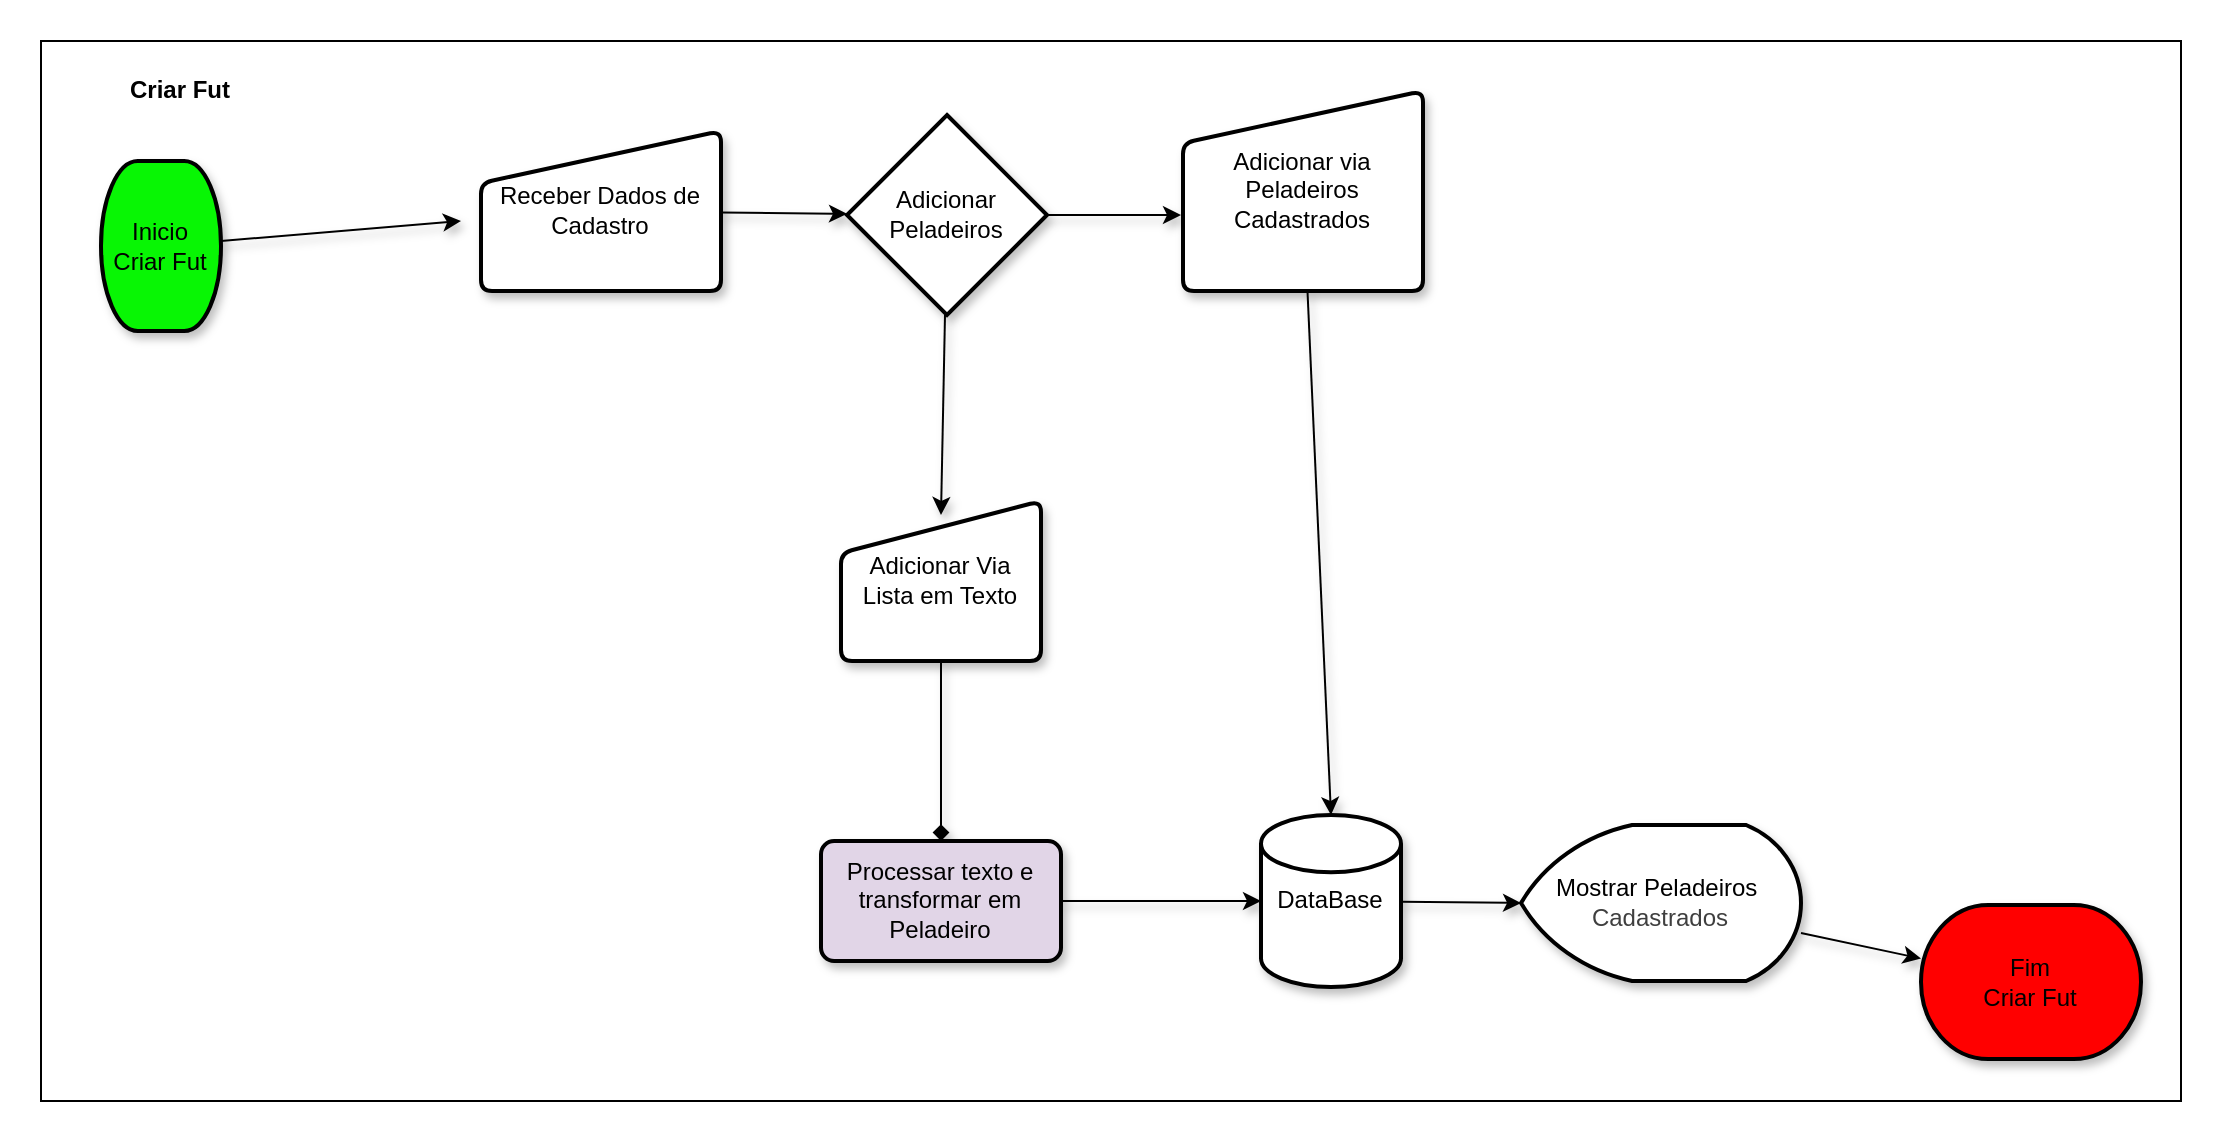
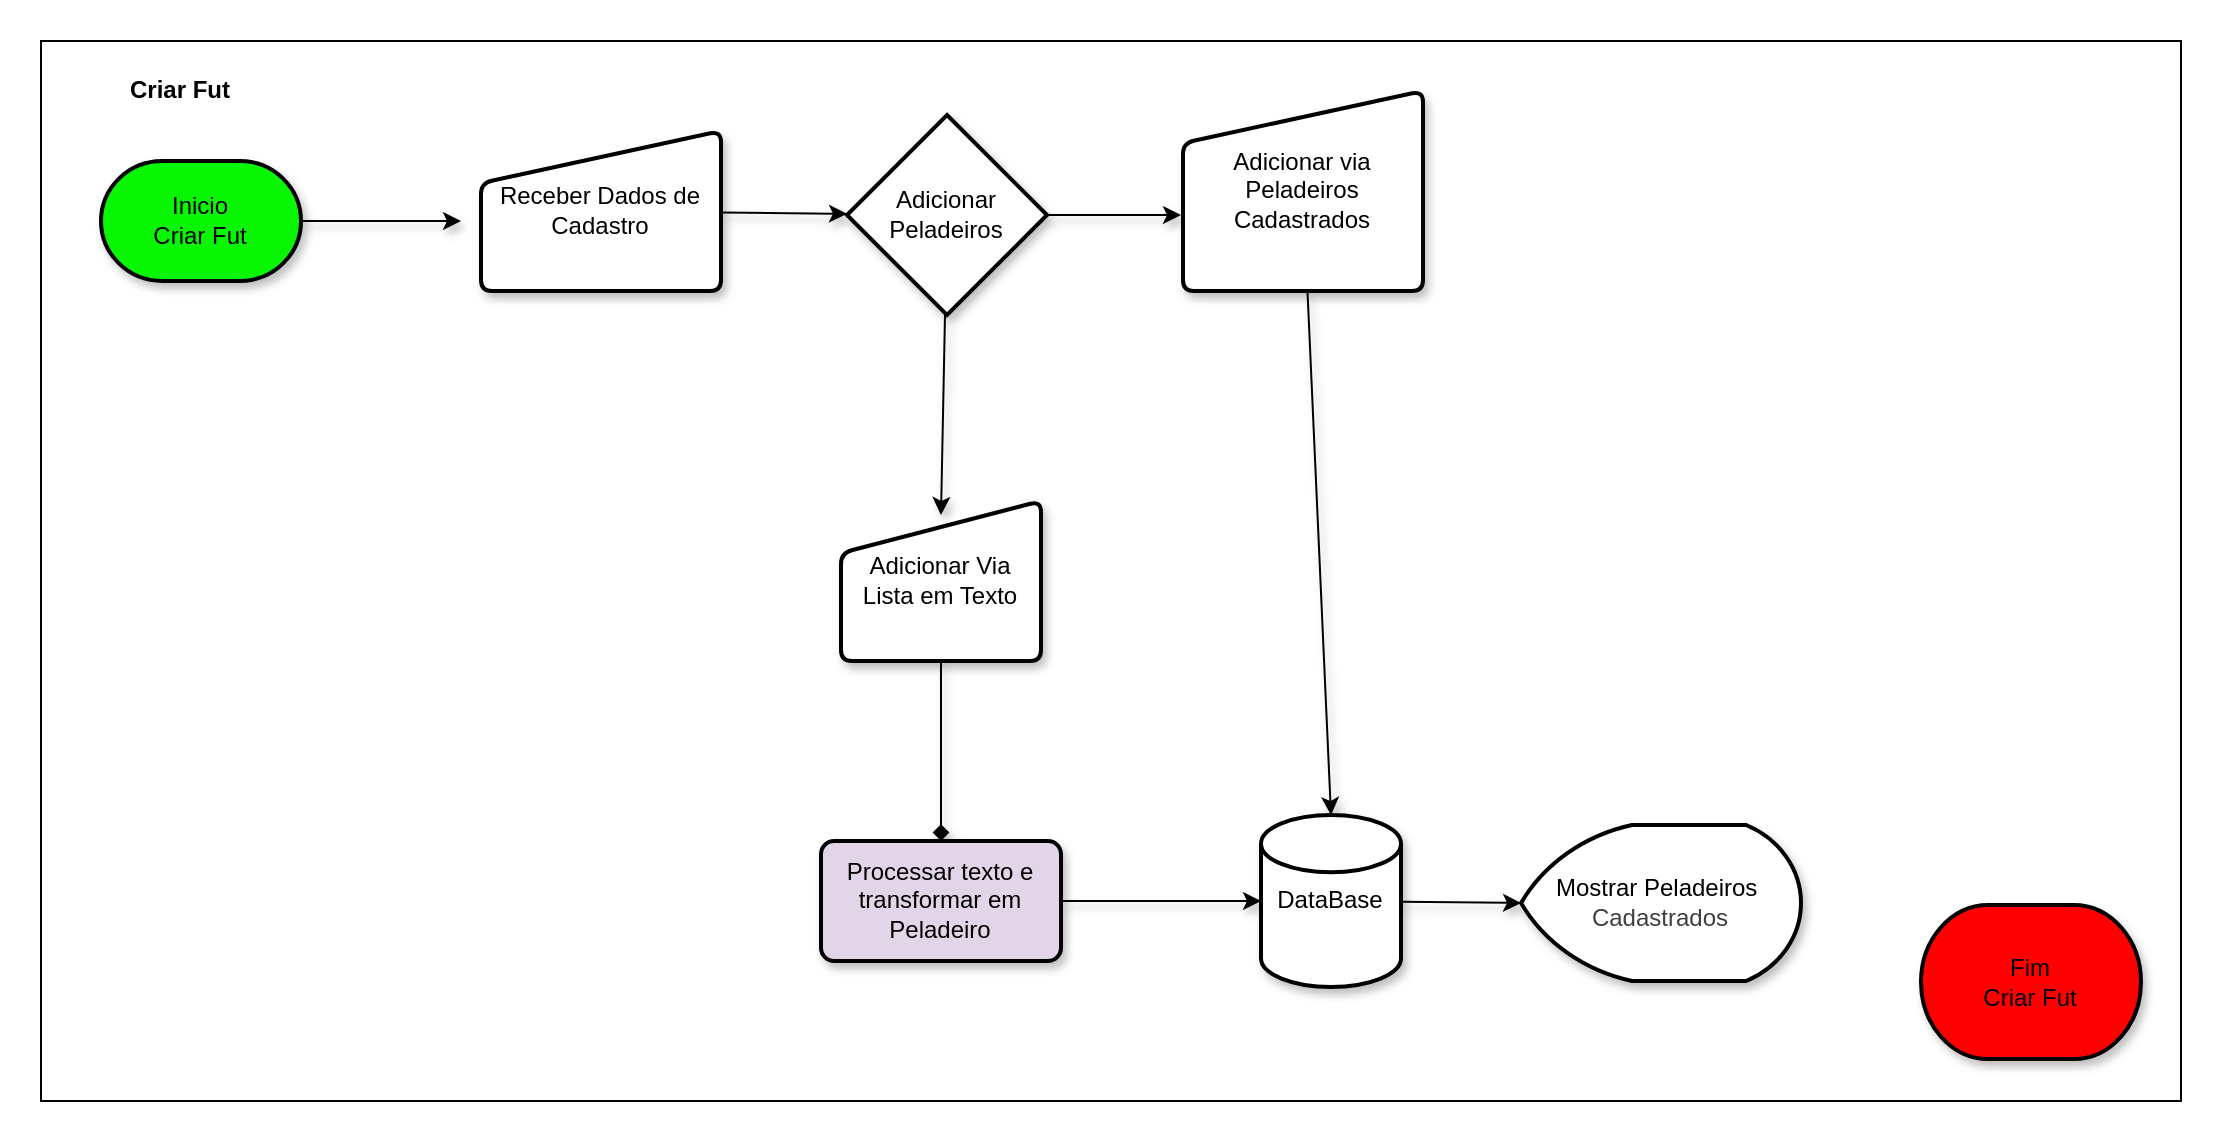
  <mxCell id="0" />
  <mxCell id="1" parent="0" />
  <mxCell id="2" value="" style="rounded=0;whiteSpace=wrap;html=1;" vertex="1" parent="1"><mxGeometry x="20" y="20" width="1070" height="530" as="geometry" /></mxCell>
  <mxCell id="3" value="" style="edgeStyle=none;html=1;shadow=1;" edge="1" parent="1" source="4"><mxGeometry relative="1" as="geometry"><mxPoint x="230" y="110" as="targetPoint" /></mxGeometry></mxCell>
- <mxCell id="4" value="Inicio&lt;div&gt;Criar Fut&lt;/div&gt;" style="strokeWidth=2;html=1;shape=mxgraph.flowchart.terminator;whiteSpace=wrap;fillColor=light-dark(#08f604, #ededed);shadow=1;" vertex="1" parent="1"><mxGeometry x="50" y="80" width="60" height="85" as="geometry" /></mxCell>
+ <mxCell id="4" value="Inicio&lt;div&gt;Criar Fut&lt;/div&gt;" style="strokeWidth=2;html=1;shape=mxgraph.flowchart.terminator;whiteSpace=wrap;fillColor=light-dark(#08f604, #ededed);shadow=1;" vertex="1" parent="1"><mxGeometry x="50" y="80" width="100" height="60" as="geometry" /></mxCell>
  <mxCell id="5" value="" style="edgeStyle=none;html=1;shadow=1;" edge="1" parent="1" source="7"><mxGeometry relative="1" as="geometry"><mxPoint x="590" y="107" as="targetPoint" /></mxGeometry></mxCell>
  <mxCell id="6" value="" style="edgeStyle=none;html=1;shadow=1;" edge="1" parent="1" source="7"><mxGeometry relative="1" as="geometry"><mxPoint x="470" y="257" as="targetPoint" /></mxGeometry></mxCell>
  <mxCell id="7" value="Adicionar Peladeiros" style="strokeWidth=2;html=1;shape=mxgraph.flowchart.decision;whiteSpace=wrap;shadow=1;" vertex="1" parent="1"><mxGeometry x="423" y="57" width="100" height="100" as="geometry" /></mxCell>
  <mxCell id="8" value="" style="edgeStyle=none;html=1;shadow=1;" edge="1" parent="1" source="9" target="7"><mxGeometry relative="1" as="geometry" /></mxCell>
  <mxCell id="9" value="&lt;span style=&quot;color: rgb(0, 0, 0);&quot;&gt;Receber Dados de Cadastro&lt;/span&gt;" style="html=1;strokeWidth=2;shape=manualInput;whiteSpace=wrap;rounded=1;size=26;arcSize=11;shadow=1;" vertex="1" parent="1"><mxGeometry x="240" y="65" width="120" height="80" as="geometry" /></mxCell>
  <mxCell id="10" value="" style="edgeStyle=none;html=1;entryX=0.5;entryY=0;entryDx=0;entryDy=0;entryPerimeter=0;shadow=1;" edge="1" parent="1" source="11" target="17"><mxGeometry relative="1" as="geometry"><mxPoint x="851" y="95" as="targetPoint" /></mxGeometry></mxCell>
  <mxCell id="11" value="&lt;span style=&quot;color: rgb(0, 0, 0);&quot;&gt;Adicionar via Peladeiros Cadastrados&lt;/span&gt;" style="html=1;strokeWidth=2;shape=manualInput;whiteSpace=wrap;rounded=1;size=26;arcSize=11;shadow=1;" vertex="1" parent="1"><mxGeometry x="591" y="45" width="120" height="100" as="geometry" /></mxCell>
  <mxCell id="12" value="" style="edgeStyle=none;html=1;shadow=1;endArrow=diamond;" edge="1" parent="1" source="13" target="15"><mxGeometry relative="1" as="geometry" /></mxCell>
  <mxCell id="13" value="&lt;span style=&quot;color: rgb(0, 0, 0);&quot;&gt;Adicionar Via Lista em Texto&lt;/span&gt;" style="html=1;strokeWidth=2;shape=manualInput;whiteSpace=wrap;rounded=1;size=26;arcSize=11;shadow=1;" vertex="1" parent="1"><mxGeometry x="420" y="250" width="100" height="80" as="geometry" /></mxCell>
  <mxCell id="14" value="" style="edgeStyle=none;html=1;entryX=0;entryY=0.5;entryDx=0;entryDy=0;entryPerimeter=0;shadow=1;" edge="1" parent="1" source="15" target="17"><mxGeometry relative="1" as="geometry"><mxPoint x="710" y="404" as="targetPoint" /></mxGeometry></mxCell>
  <mxCell id="15" value="Processar texto e transformar em Peladeiro" style="whiteSpace=wrap;html=1;strokeWidth=2;rounded=1;arcSize=11;shadow=1;fillColor=#e1d5e7;" vertex="1" parent="1"><mxGeometry x="410" y="420" width="120" height="60" as="geometry" /></mxCell>
  <mxCell id="16" value="" style="edgeStyle=none;html=1;entryX=0;entryY=0.5;entryDx=0;entryDy=0;entryPerimeter=0;shadow=1;" edge="1" parent="1" source="17" target="19"><mxGeometry relative="1" as="geometry"><mxPoint x="775" y="157" as="targetPoint" /></mxGeometry></mxCell>
  <mxCell id="17" value="DataBase" style="strokeWidth=2;html=1;shape=mxgraph.flowchart.database;whiteSpace=wrap;shadow=1;" vertex="1" parent="1"><mxGeometry x="630" y="407" width="70" height="86" as="geometry" /></mxCell>
- <mxCell id="18" value="" style="edgeStyle=none;html=1;shadow=1;" edge="1" parent="1" source="19" target="20"><mxGeometry relative="1" as="geometry" /></mxCell>
  <mxCell id="19" value="Mostrar Peladeiros&amp;nbsp;&lt;div&gt;&lt;span style=&quot;color: rgb(63, 63, 63);&quot;&gt;Cadastrados&lt;/span&gt;&lt;/div&gt;" style="strokeWidth=2;html=1;shape=mxgraph.flowchart.display;whiteSpace=wrap;shadow=1;" vertex="1" parent="1"><mxGeometry x="760" y="412" width="140" height="78" as="geometry" /></mxCell>
  <mxCell id="20" value="Fim&lt;div&gt;Criar Fut&lt;/div&gt;" style="strokeWidth=2;html=1;shape=mxgraph.flowchart.terminator;whiteSpace=wrap;fillColor=#FF0000;shadow=1;" vertex="1" parent="1"><mxGeometry x="960" y="452" width="110" height="77" as="geometry" /></mxCell>
  <mxCell id="21" value="&lt;b&gt;Criar Fut&lt;/b&gt;" style="text;html=1;align=center;verticalAlign=middle;whiteSpace=wrap;rounded=0;perimeterSpacing=1;" vertex="1" parent="1"><mxGeometry x="20" y="20" width="140" height="50" as="geometry" /></mxCell>
